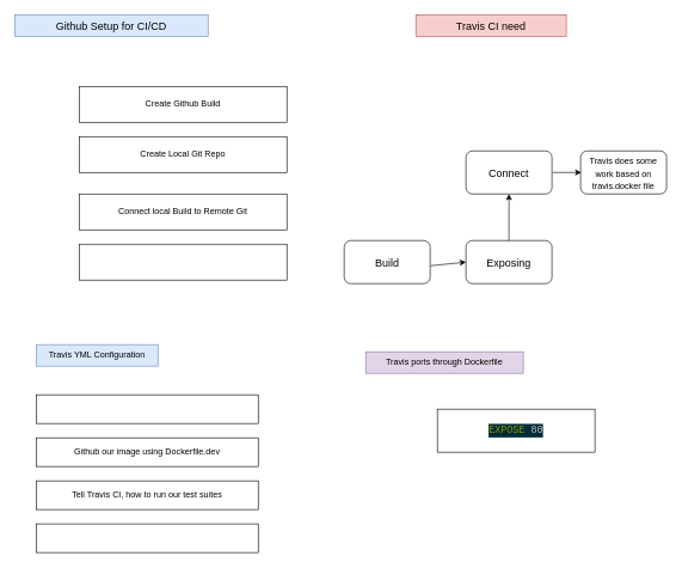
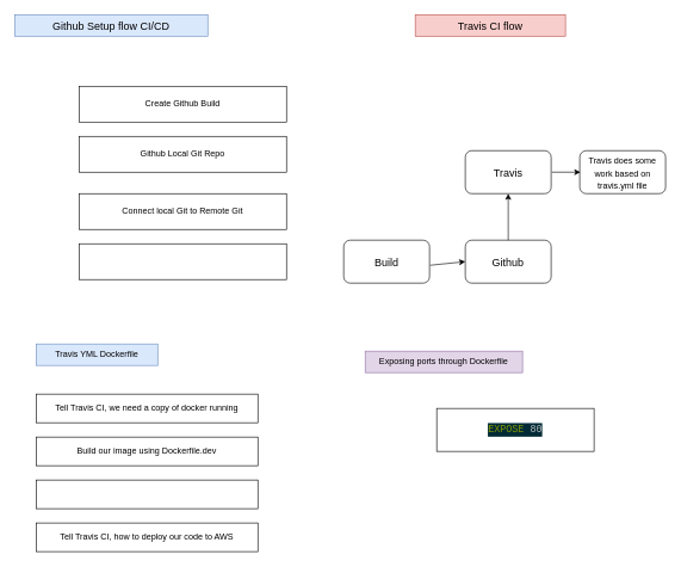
  <mxCell id="0" />
  <mxCell id="1" parent="0" />
  <mxCell id="2" value="" style="rounded=0;whiteSpace=wrap;html=1;" vertex="1" parent="1"><mxGeometry x="110" y="120" width="290" height="50" as="geometry" /></mxCell>
  <mxCell id="3" value="Create Github Build" style="text;html=1;strokeColor=none;fillColor=none;align=center;verticalAlign=middle;whiteSpace=wrap;rounded=0;" vertex="1" parent="1"><mxGeometry x="120" y="130" width="270" height="30" as="geometry" /></mxCell>
  <mxCell id="4" value="" style="rounded=0;whiteSpace=wrap;html=1;" vertex="1" parent="1"><mxGeometry x="110" y="190" width="290" height="50" as="geometry" /></mxCell>
- <mxCell id="5" value="Create Local Git Repo" style="text;html=1;strokeColor=none;fillColor=none;align=center;verticalAlign=middle;whiteSpace=wrap;rounded=0;" vertex="1" parent="1"><mxGeometry x="120" y="200" width="270" height="30" as="geometry" /></mxCell>
+ <mxCell id="5" value="Github Local Git Repo" style="text;html=1;strokeColor=none;fillColor=none;align=center;verticalAlign=middle;whiteSpace=wrap;rounded=0;" vertex="1" parent="1"><mxGeometry x="120" y="200" width="270" height="30" as="geometry" /></mxCell>
  <mxCell id="6" value="" style="rounded=0;whiteSpace=wrap;html=1;" vertex="1" parent="1"><mxGeometry x="110" y="270" width="290" height="50" as="geometry" /></mxCell>
- <mxCell id="7" value="Connect local Build to Remote Git" style="text;html=1;strokeColor=none;fillColor=none;align=center;verticalAlign=middle;whiteSpace=wrap;rounded=0;" vertex="1" parent="1"><mxGeometry x="120" y="280" width="270" height="30" as="geometry" /></mxCell>
+ <mxCell id="7" value="Connect local Git to Remote Git" style="text;html=1;strokeColor=none;fillColor=none;align=center;verticalAlign=middle;whiteSpace=wrap;rounded=0;" vertex="1" parent="1"><mxGeometry x="120" y="280" width="270" height="30" as="geometry" /></mxCell>
  <mxCell id="8" value="" style="rounded=0;whiteSpace=wrap;html=1;" vertex="1" parent="1"><mxGeometry x="110" y="340" width="290" height="50" as="geometry" /></mxCell>
- <mxCell id="9" value="&lt;font style=&quot;font-size: 15px&quot;&gt;Github Setup for CI/CD&lt;/font&gt;" style="text;html=1;strokeColor=#6c8ebf;fillColor=#dae8fc;align=center;verticalAlign=middle;whiteSpace=wrap;rounded=0;" vertex="1" parent="1"><mxGeometry x="20" y="20" width="270" height="30" as="geometry" /></mxCell>
- <mxCell id="10" value="Travis CI need" style="text;html=1;strokeColor=#b85450;fillColor=#f8cecc;align=center;verticalAlign=middle;whiteSpace=wrap;rounded=0;fontSize=15;" vertex="1" parent="1"><mxGeometry x="580" y="20" width="210" height="30" as="geometry" /></mxCell>
+ <mxCell id="9" value="&lt;font style=&quot;font-size: 15px&quot;&gt;Github Setup flow CI/CD&lt;/font&gt;" style="text;html=1;strokeColor=#6c8ebf;fillColor=#dae8fc;align=center;verticalAlign=middle;whiteSpace=wrap;rounded=0;" vertex="1" parent="1"><mxGeometry x="20" y="20" width="270" height="30" as="geometry" /></mxCell>
+ <mxCell id="10" value="Travis CI flow" style="text;html=1;strokeColor=#b85450;fillColor=#f8cecc;align=center;verticalAlign=middle;whiteSpace=wrap;rounded=0;fontSize=15;" vertex="1" parent="1"><mxGeometry x="580" y="20" width="210" height="30" as="geometry" /></mxCell>
  <mxCell id="11" value="" style="rounded=1;whiteSpace=wrap;html=1;fontSize=15;" vertex="1" parent="1"><mxGeometry x="480" y="335" width="120" height="60" as="geometry" /></mxCell>
  <mxCell id="12" value="" style="rounded=1;whiteSpace=wrap;html=1;fontSize=15;" vertex="1" parent="1"><mxGeometry x="650" y="335" width="120" height="60" as="geometry" /></mxCell>
  <mxCell id="13" value="" style="rounded=1;whiteSpace=wrap;html=1;fontSize=15;" vertex="1" parent="1"><mxGeometry x="650" y="210" width="120" height="60" as="geometry" /></mxCell>
  <mxCell id="14" value="" style="rounded=1;whiteSpace=wrap;html=1;fontSize=15;" vertex="1" parent="1"><mxGeometry x="810" y="210" width="120" height="60" as="geometry" /></mxCell>
  <mxCell id="15" value="" style="endArrow=classic;html=1;rounded=0;fontSize=15;entryX=0;entryY=0.5;entryDx=0;entryDy=0;" edge="1" parent="1" target="12"><mxGeometry width="50" height="50" relative="1" as="geometry"><mxPoint x="601" y="370" as="sourcePoint" /><mxPoint x="641" y="370" as="targetPoint" /></mxGeometry></mxCell>
  <mxCell id="16" value="" style="endArrow=classic;html=1;rounded=0;fontSize=15;" edge="1" parent="1"><mxGeometry width="50" height="50" relative="1" as="geometry"><mxPoint x="771" y="240" as="sourcePoint" /><mxPoint x="811" y="240" as="targetPoint" /></mxGeometry></mxCell>
  <mxCell id="17" value="" style="endArrow=classic;html=1;rounded=0;fontSize=15;exitX=0.5;exitY=0;exitDx=0;exitDy=0;entryX=0.5;entryY=1;entryDx=0;entryDy=0;" edge="1" parent="1" source="12" target="13"><mxGeometry width="50" height="50" relative="1" as="geometry"><mxPoint x="621" y="390" as="sourcePoint" /><mxPoint x="661" y="390" as="targetPoint" /></mxGeometry></mxCell>
  <mxCell id="18" value="Build" style="text;html=1;strokeColor=none;fillColor=none;align=center;verticalAlign=middle;whiteSpace=wrap;rounded=0;fontSize=15;" vertex="1" parent="1"><mxGeometry x="490" y="340" width="100" height="50" as="geometry" /></mxCell>
- <mxCell id="19" value="Exposing" style="text;html=1;strokeColor=none;fillColor=none;align=center;verticalAlign=middle;whiteSpace=wrap;rounded=0;fontSize=15;" vertex="1" parent="1"><mxGeometry x="660" y="340" width="100" height="50" as="geometry" /></mxCell>
- <mxCell id="20" value="Connect" style="text;html=1;strokeColor=none;fillColor=none;align=center;verticalAlign=middle;whiteSpace=wrap;rounded=0;fontSize=15;" vertex="1" parent="1"><mxGeometry x="660" y="215" width="100" height="50" as="geometry" /></mxCell>
- <mxCell id="21" value="&lt;font style=&quot;font-size: 12px&quot;&gt;Travis does some work based on travis.docker file&lt;/font&gt;" style="text;html=1;strokeColor=none;fillColor=none;align=center;verticalAlign=middle;whiteSpace=wrap;rounded=0;fontSize=15;" vertex="1" parent="1"><mxGeometry x="820" y="215" width="100" height="50" as="geometry" /></mxCell>
- <mxCell id="22" value="Travis YML Configuration" style="text;html=1;strokeColor=#6c8ebf;fillColor=#dae8fc;align=center;verticalAlign=middle;whiteSpace=wrap;rounded=0;fontSize=12;" vertex="1" parent="1"><mxGeometry x="50" y="480" width="170" height="30" as="geometry" /></mxCell>
+ <mxCell id="19" value="Github" style="text;html=1;strokeColor=none;fillColor=none;align=center;verticalAlign=middle;whiteSpace=wrap;rounded=0;fontSize=15;" vertex="1" parent="1"><mxGeometry x="660" y="340" width="100" height="50" as="geometry" /></mxCell>
+ <mxCell id="20" value="Travis" style="text;html=1;strokeColor=none;fillColor=none;align=center;verticalAlign=middle;whiteSpace=wrap;rounded=0;fontSize=15;" vertex="1" parent="1"><mxGeometry x="660" y="215" width="100" height="50" as="geometry" /></mxCell>
+ <mxCell id="21" value="&lt;font style=&quot;font-size: 12px&quot;&gt;Travis does some work based on travis.yml file&lt;/font&gt;" style="text;html=1;strokeColor=none;fillColor=none;align=center;verticalAlign=middle;whiteSpace=wrap;rounded=0;fontSize=15;" vertex="1" parent="1"><mxGeometry x="820" y="215" width="100" height="50" as="geometry" /></mxCell>
+ <mxCell id="22" value="Travis YML Dockerfile" style="text;html=1;strokeColor=#6c8ebf;fillColor=#dae8fc;align=center;verticalAlign=middle;whiteSpace=wrap;rounded=0;fontSize=12;" vertex="1" parent="1"><mxGeometry x="50" y="480" width="170" height="30" as="geometry" /></mxCell>
  <mxCell id="23" value="" style="rounded=0;whiteSpace=wrap;html=1;fontSize=12;" vertex="1" parent="1"><mxGeometry x="50" y="550" width="310" height="40" as="geometry" /></mxCell>
  <mxCell id="24" value="" style="rounded=0;whiteSpace=wrap;html=1;fontSize=12;" vertex="1" parent="1"><mxGeometry x="50" y="610" width="310" height="40" as="geometry" /></mxCell>
  <mxCell id="25" value="" style="rounded=0;whiteSpace=wrap;html=1;fontSize=12;" vertex="1" parent="1"><mxGeometry x="50" y="670" width="310" height="40" as="geometry" /></mxCell>
  <mxCell id="26" value="" style="rounded=0;whiteSpace=wrap;html=1;fontSize=12;" vertex="1" parent="1"><mxGeometry x="50" y="730" width="310" height="40" as="geometry" /></mxCell>
- <mxCell id="28" value="Github our image using Dockerfile.dev" style="text;html=1;strokeColor=none;fillColor=none;align=center;verticalAlign=middle;whiteSpace=wrap;rounded=0;fontSize=12;" vertex="1" parent="1"><mxGeometry x="60" y="615" width="290" height="30" as="geometry" /></mxCell>
- <mxCell id="29" value="Tell Travis CI, how to run our test suites" style="text;html=1;strokeColor=none;fillColor=none;align=center;verticalAlign=middle;whiteSpace=wrap;rounded=0;fontSize=12;" vertex="1" parent="1"><mxGeometry x="60" y="675" width="290" height="30" as="geometry" /></mxCell>
- <mxCell id="31" value="Travis ports through Dockerfile" style="text;html=1;strokeColor=#9673a6;fillColor=#e1d5e7;align=center;verticalAlign=middle;whiteSpace=wrap;rounded=0;fontSize=12;" vertex="1" parent="1"><mxGeometry x="510" y="490" width="220" height="30" as="geometry" /></mxCell>
+ <mxCell id="27" value="Tell Travis CI, we need a copy of docker running" style="text;html=1;strokeColor=none;fillColor=none;align=center;verticalAlign=middle;whiteSpace=wrap;rounded=0;fontSize=12;" vertex="1" parent="1"><mxGeometry x="60" y="555" width="290" height="30" as="geometry" /></mxCell>
+ <mxCell id="28" value="Build our image using Dockerfile.dev" style="text;html=1;strokeColor=none;fillColor=none;align=center;verticalAlign=middle;whiteSpace=wrap;rounded=0;fontSize=12;" vertex="1" parent="1"><mxGeometry x="60" y="615" width="290" height="30" as="geometry" /></mxCell>
+ <mxCell id="30" value="Tell Travis CI, how to deploy our code to AWS" style="text;html=1;strokeColor=none;fillColor=none;align=center;verticalAlign=middle;whiteSpace=wrap;rounded=0;fontSize=12;" vertex="1" parent="1"><mxGeometry x="60" y="735" width="290" height="30" as="geometry" /></mxCell>
+ <mxCell id="31" value="Exposing ports through Dockerfile" style="text;html=1;strokeColor=#9673a6;fillColor=#e1d5e7;align=center;verticalAlign=middle;whiteSpace=wrap;rounded=0;fontSize=12;" vertex="1" parent="1"><mxGeometry x="510" y="490" width="220" height="30" as="geometry" /></mxCell>
  <mxCell id="32" value="&lt;div style=&quot;color: rgb(187 , 187 , 187) ; background-color: rgb(0 , 43 , 54) ; font-family: &amp;#34;consolas&amp;#34; , &amp;#34;courier new&amp;#34; , monospace ; font-size: 14px ; line-height: 19px&quot;&gt;&lt;span style=&quot;color: #859900&quot;&gt;EXPOSE&lt;/span&gt; 80&lt;/div&gt;" style="whiteSpace=wrap;html=1;fontSize=12;rounded=0;" vertex="1" parent="1"><mxGeometry x="610" y="570" width="220" height="60" as="geometry" /></mxCell>
